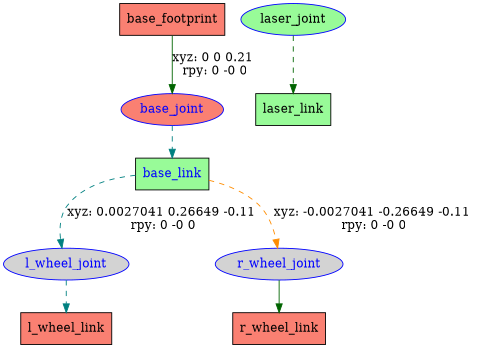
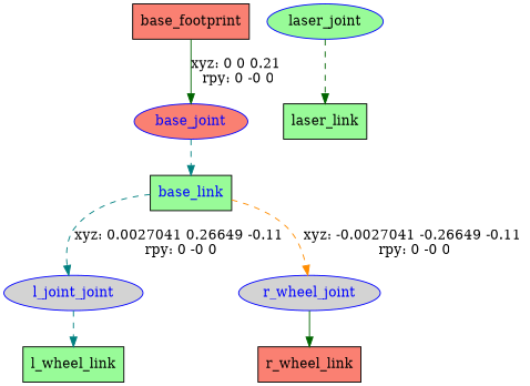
  digraph {
    node [fillcolor=palegreen shape=box style=filled]
    edge [color=darkgreen style=dashed]
    n1 [fillcolor=salmon label=base_footprint]
    base_joint [color=blue fillcolor=salmon fontcolor=blue shape=ellipse]
    n3 [fontcolor=blue label=base_link]
-   l_wheel_joint [color=blue fillcolor=lightgrey fontcolor=blue shape=ellipse]
+   l_wheel_joint [color=blue fillcolor=lightgrey fontcolor=blue shape=ellipse label=l_joint_joint]
    r_wheel_joint [color=blue fillcolor=lightgrey fontcolor=blue shape=ellipse]
-   n6 [fillcolor=salmon label=l_wheel_link]
+   n6 [label=l_wheel_link]
    laser_joint [color=blue fontcolor=black shape=ellipse]
    n8 [label=laser_link]
    n9 [fillcolor=salmon label=r_wheel_link]
    n1 -> base_joint [label="xyz: 0 0 0.21 \nrpy: 0 -0 0" style=solid]
    base_joint -> n3 [color=teal]
    n3 -> l_wheel_joint [color=teal label="xyz: 0.0027041 0.26649 -0.11 \nrpy: 0 -0 0"]
    n3 -> r_wheel_joint [color=darkorange label="xyz: -0.0027041 -0.26649 -0.11 \nrpy: 0 -0 0"]
    l_wheel_joint -> n6 [color=teal]
    r_wheel_joint -> n9 [style=solid]
    laser_joint -> n8
  }
